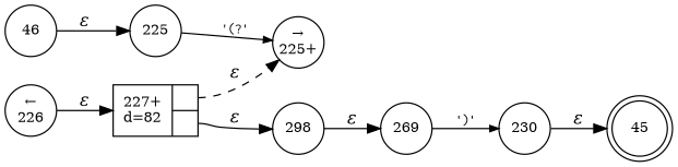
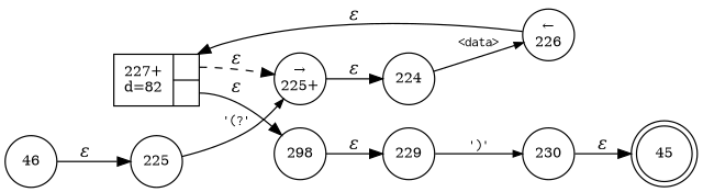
  digraph {
    rankdir=LR
    node [fixedsize=true fontsize=11 shape=circle peripheries=1]
    edge [fontname="Times-Italic"]
    n1 [label=45 shape=doublecircle width=.6 peripheries=""]
+   n2 [label=224 width=.55]
    n3 [label="&larr;\n226" width=.55]
    n4 [fixedsize=false label="{227+\nd=82|{<p0>|<p1>}}" shape=record]
    n5 [label="&rarr;\n225+" width=.55]
    n6 [label=298 width=.55]
-   n7 [label=269 width=.55]
+   n7 [label=229 width=.55]
    n8 [label=230 width=.55]
    n9 [label=46 width=.55]
    n10 [label=225 width=.55]
+   n2 -> n3 [arrowhead=normal arrowsize=.7 fontname=Courier fontsize=11 label="<data>"]
    n3 -> n4 [label="&epsilon;"]
    n4 -> n5 [label="&epsilon;" style=dashed tailport=p0]
    n4 -> n6 [label="&epsilon;" tailport=p1]
+   n5 -> n2 [label="&epsilon;"]
    n6 -> n7 [label="&epsilon;"]
    n7 -> n8 [arrowhead=normal arrowsize=.7 fontname=Courier fontsize=11 label="')'"]
    n8 -> n1 [label="&epsilon;"]
    n9 -> n10 [label="&epsilon;"]
    n10 -> n5 [arrowhead=normal arrowsize=.7 fontname=Courier fontsize=11 label="'(?'"]
  }
